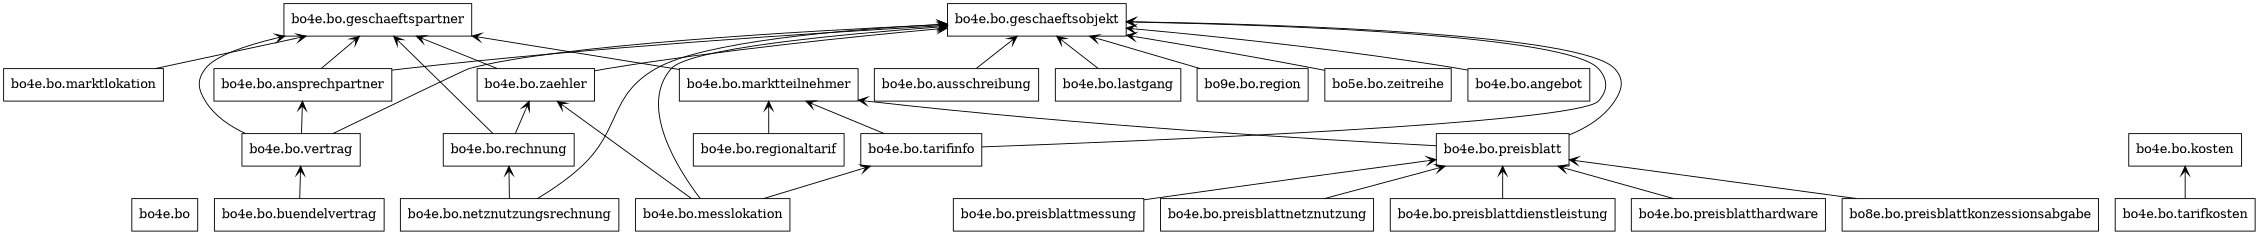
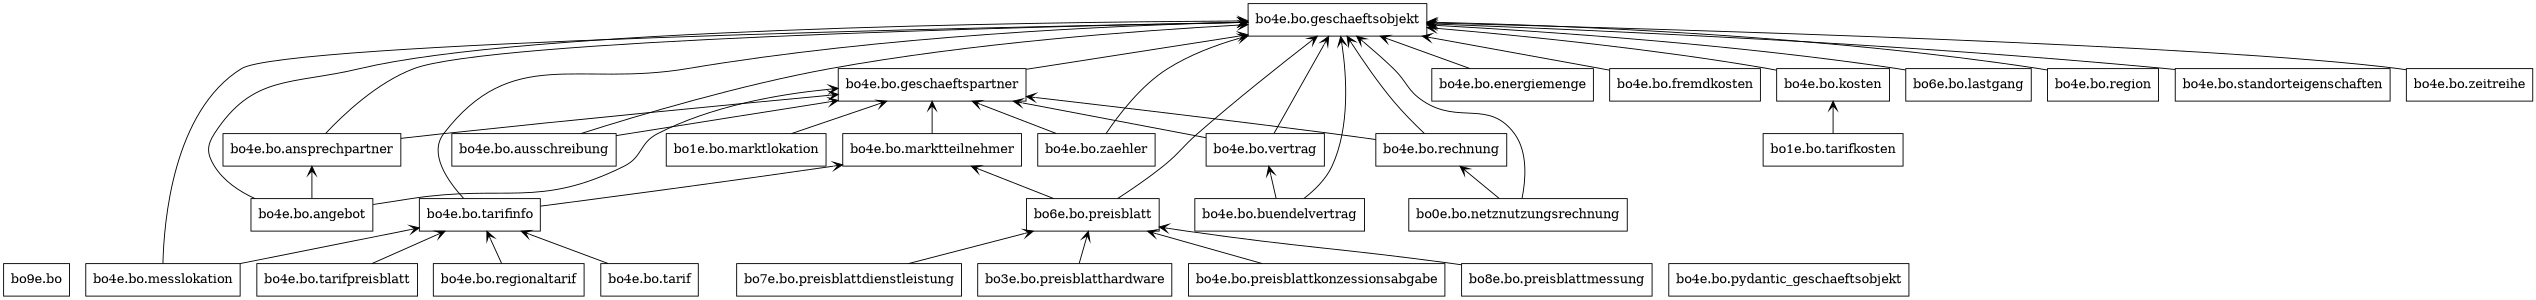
  digraph {
    rankdir=BT
    node [color=black shape=box style=solid]
    edge [arrowhead=open arrowtail=none]
-   n1 [label="bo4e.bo"]
+   n1 [label="bo9e.bo"]
    n2 [label="bo4e.bo.angebot"]
    n3 [label="bo4e.bo.ansprechpartner"]
    n4 [label="bo4e.bo.geschaeftsobjekt"]
    n5 [label="bo4e.bo.geschaeftspartner"]
    n6 [label="bo4e.bo.ausschreibung"]
    n7 [label="bo4e.bo.buendelvertrag"]
    n8 [label="bo4e.bo.vertrag"]
+   n9 [label="bo4e.bo.energiemenge"]
+   n10 [label="bo4e.bo.fremdkosten"]
    n11 [label="bo4e.bo.kosten"]
-   n12 [label="bo4e.bo.lastgang"]
-   n13 [label="bo4e.bo.marktlokation"]
+   n12 [label="bo6e.bo.lastgang"]
+   n13 [label="bo1e.bo.marktlokation"]
    n14 [label="bo4e.bo.marktteilnehmer"]
    n15 [label="bo4e.bo.messlokation"]
    n16 [label="bo4e.bo.zaehler"]
    n17 [label="bo4e.bo.tarifinfo"]
-   n18 [label="bo4e.bo.netznutzungsrechnung"]
+   n18 [label="bo0e.bo.netznutzungsrechnung"]
    n19 [label="bo4e.bo.rechnung"]
-   n20 [label="bo4e.bo.preisblatt"]
-   n21 [label="bo4e.bo.preisblattdienstleistung"]
-   n22 [label="bo4e.bo.preisblatthardware"]
-   n23 [label="bo8e.bo.preisblattkonzessionsabgabe"]
-   n24 [label="bo4e.bo.preisblattmessung"]
-   n25 [label="bo4e.bo.preisblattnetznutzung"]
-   n27 [label="bo9e.bo.region"]
+   n20 [label="bo6e.bo.preisblatt"]
+   n21 [label="bo7e.bo.preisblattdienstleistung"]
+   n22 [label="bo3e.bo.preisblatthardware"]
+   n23 [label="bo4e.bo.preisblattkonzessionsabgabe"]
+   n24 [label="bo8e.bo.preisblattmessung"]
+   n26 [label="bo4e.bo.pydantic_geschaeftsobjekt"]
+   n27 [label="bo4e.bo.region"]
    n28 [label="bo4e.bo.regionaltarif"]
-   n31 [label="bo4e.bo.tarifkosten"]
-   n33 [label="bo5e.bo.zeitreihe"]
-   n8 -> n3
+   n29 [label="bo4e.bo.standorteigenschaften"]
+   n30 [label="bo4e.bo.tarif"]
+   n31 [label="bo1e.bo.tarifkosten"]
+   n32 [label="bo4e.bo.tarifpreisblatt"]
+   n33 [label="bo4e.bo.zeitreihe"]
+   n2 -> n3
    n2 -> n4
+   n2 -> n5
    n3 -> n4
    n3 -> n5
+   n5 -> n4
    n6 -> n4
+   n6 -> n5
+   n7 -> n4
    n7 -> n8
    n8 -> n4
    n8 -> n5
+   n9 -> n4
+   n10 -> n4
+   n11 -> n4
    n12 -> n4
    n13 -> n5
    n14 -> n5
    n15 -> n4
-   n15 -> n16
    n15 -> n17
    n16 -> n4
    n16 -> n5
    n17 -> n4
    n17 -> n14
    n18 -> n4
    n18 -> n19
-   n19 -> n16
+   n19 -> n4
    n19 -> n5
    n20 -> n4
    n20 -> n14
    n21 -> n20
    n22 -> n20
    n23 -> n20
    n24 -> n20
-   n25 -> n20
    n27 -> n4
-   n28 -> n14
+   n28 -> n17
+   n29 -> n4
+   n30 -> n17
    n31 -> n11
+   n32 -> n17
    n33 -> n4
  }
